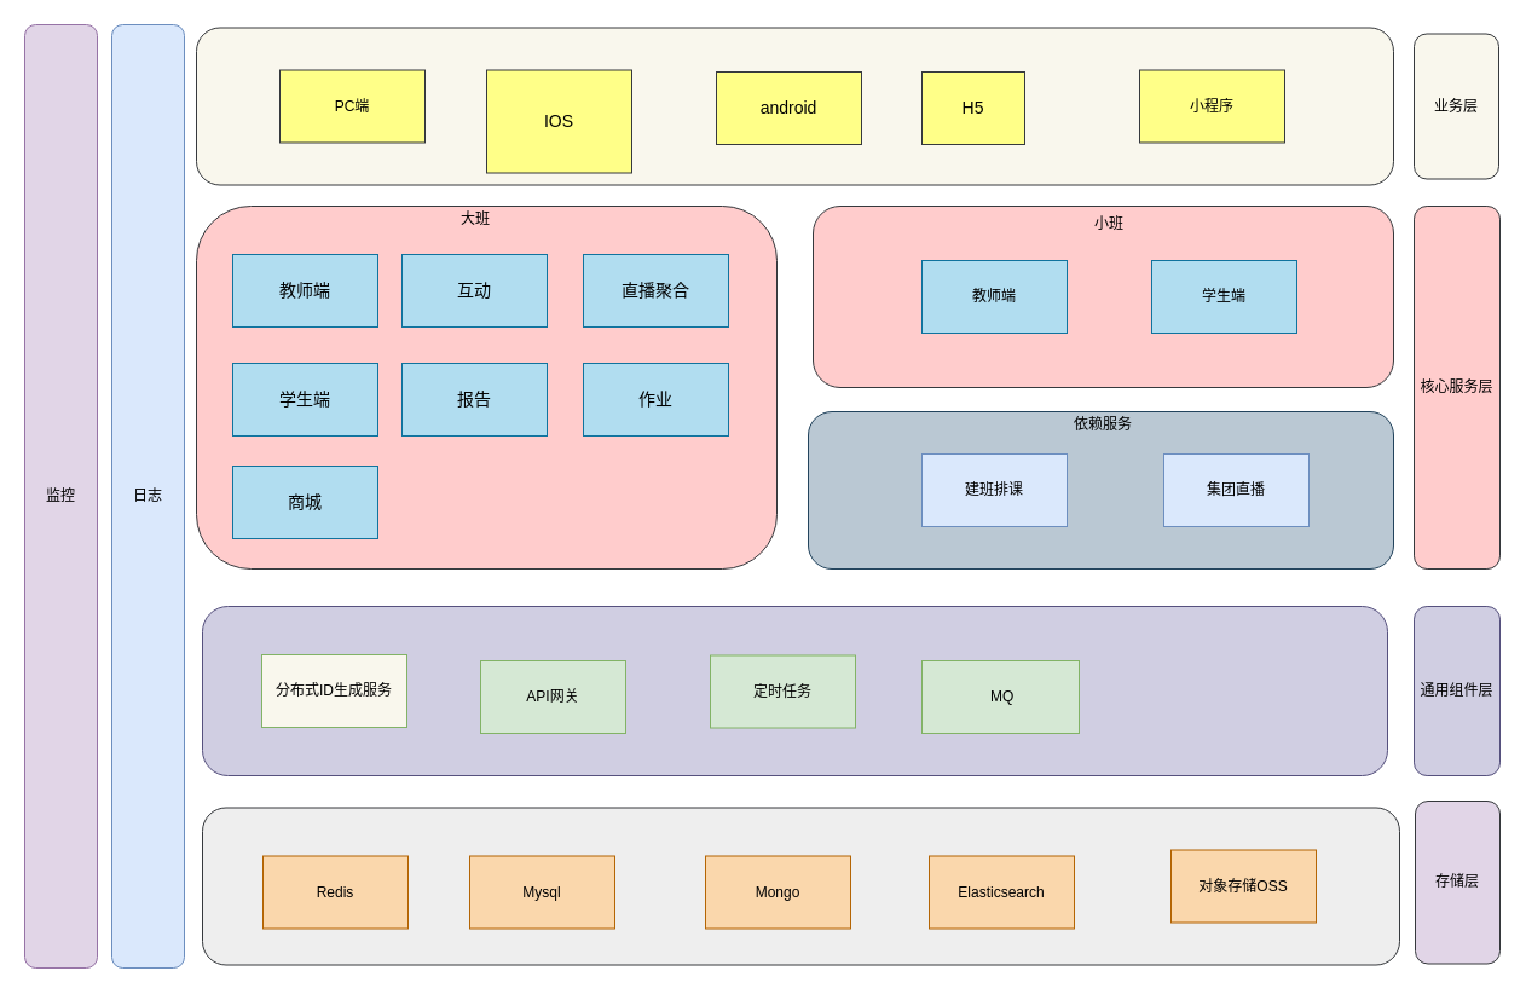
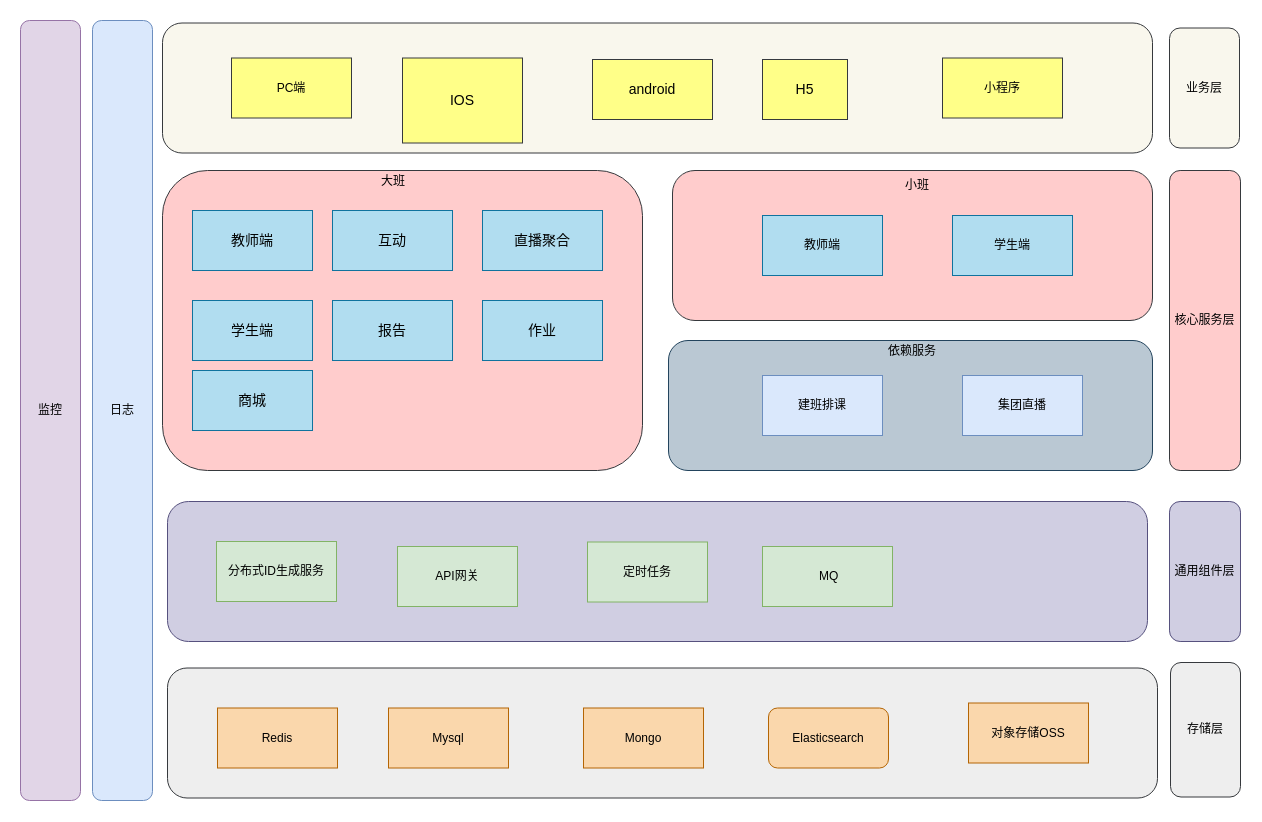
  <mxCell id="0" />
  <mxCell id="1" parent="0" />
  <mxCell id="2" value="" style="rounded=1;whiteSpace=wrap;html=1;fillColor=#d0cee2;strokeColor=#56517e;" vertex="1" parent="1"><mxGeometry x="167" y="501" width="980" height="140" as="geometry" /></mxCell>
  <mxCell id="3" value="" style="rounded=1;whiteSpace=wrap;html=1;fillColor=#eeeeee;strokeColor=#36393d;" vertex="1" parent="1"><mxGeometry x="167" y="667.5" width="990" height="130" as="geometry" /></mxCell>
  <mxCell id="4" value="" style="rounded=1;whiteSpace=wrap;html=1;fillColor=#f9f7ed;strokeColor=#36393d;" vertex="1" parent="1"><mxGeometry x="162" y="22.5" width="990" height="130" as="geometry" /></mxCell>
  <mxCell id="5" value="" style="rounded=1;whiteSpace=wrap;html=1;fillColor=#ffcccc;strokeColor=#36393d;" vertex="1" parent="1"><mxGeometry x="672" y="170" width="480" height="150" as="geometry" /></mxCell>
  <mxCell id="6" value="" style="rounded=1;whiteSpace=wrap;html=1;fillColor=#ffcccc;strokeColor=#36393d;" vertex="1" parent="1"><mxGeometry x="162" y="170" width="480" height="300" as="geometry" /></mxCell>
  <mxCell id="7" value="&lt;span style=&quot;font-size: 14px&quot;&gt;android&lt;/span&gt;" style="rounded=0;whiteSpace=wrap;html=1;fillColor=#ffff88;strokeColor=#36393d;" vertex="1" parent="1"><mxGeometry x="592" y="59" width="120" height="60" as="geometry" /></mxCell>
  <mxCell id="8" value="PC端" style="rounded=0;whiteSpace=wrap;html=1;fillColor=#ffff88;strokeColor=#36393d;" vertex="1" parent="1"><mxGeometry x="231" y="57.5" width="120" height="60" as="geometry" /></mxCell>
  <mxCell id="9" value="&lt;span style=&quot;font-size: 14px&quot;&gt;IOS&lt;/span&gt;" style="rounded=0;whiteSpace=wrap;html=1;fillColor=#ffff88;strokeColor=#36393d;" vertex="1" parent="1"><mxGeometry x="402" y="57.5" width="120" height="85" as="geometry" /></mxCell>
  <mxCell id="10" value="&lt;span style=&quot;font-size: 14px&quot;&gt;H5&lt;/span&gt;" style="rounded=0;whiteSpace=wrap;html=1;fillColor=#ffff88;strokeColor=#36393d;" vertex="1" parent="1"><mxGeometry x="762" y="59" width="85" height="60" as="geometry" /></mxCell>
  <mxCell id="11" value="&lt;span&gt;小程序&lt;/span&gt;" style="rounded=0;whiteSpace=wrap;html=1;fillColor=#ffff88;strokeColor=#36393d;" vertex="1" parent="1"><mxGeometry x="942" y="57.5" width="120" height="60" as="geometry" /></mxCell>
  <mxCell id="12" value="学生端" style="rounded=0;whiteSpace=wrap;html=1;fillColor=#b1ddf0;strokeColor=#10739e;" vertex="1" parent="1"><mxGeometry x="952" y="215" width="120" height="60" as="geometry" /></mxCell>
  <mxCell id="13" value="&lt;span style=&quot;font-size: 14px&quot;&gt;作业&lt;/span&gt;" style="rounded=0;whiteSpace=wrap;html=1;fillColor=#b1ddf0;strokeColor=#10739e;" vertex="1" parent="1"><mxGeometry x="482" y="300" width="120" height="60" as="geometry" /></mxCell>
  <mxCell id="14" value="&lt;span style=&quot;font-size: 14px&quot;&gt;教师端&lt;/span&gt;" style="rounded=0;whiteSpace=wrap;html=1;fillColor=#b1ddf0;strokeColor=#10739e;" vertex="1" parent="1"><mxGeometry x="192" y="210" width="120" height="60" as="geometry" /></mxCell>
- <mxCell id="15" value="&lt;span style=&quot;font-size: 14px&quot;&gt;商城&lt;/span&gt;" style="rounded=0;whiteSpace=wrap;html=1;fillColor=#b1ddf0;strokeColor=#10739e;" vertex="1" parent="1"><mxGeometry x="192" y="385" width="120" height="60" as="geometry" /></mxCell>
+ <mxCell id="15" value="&lt;span style=&quot;font-size: 14px&quot;&gt;商城&lt;/span&gt;" style="rounded=0;whiteSpace=wrap;html=1;fillColor=#b1ddf0;strokeColor=#10739e;" vertex="1" parent="1"><mxGeometry x="192" y="370" width="120" height="60" as="geometry" /></mxCell>
  <mxCell id="16" value="&lt;span style=&quot;font-size: 14px&quot;&gt;报告&lt;/span&gt;" style="rounded=0;whiteSpace=wrap;html=1;fillColor=#b1ddf0;strokeColor=#10739e;" vertex="1" parent="1"><mxGeometry x="332" y="300" width="120" height="60" as="geometry" /></mxCell>
  <mxCell id="17" value="&lt;span style=&quot;font-size: 14px&quot;&gt;学生端&lt;/span&gt;" style="rounded=0;whiteSpace=wrap;html=1;fillColor=#b1ddf0;strokeColor=#10739e;" vertex="1" parent="1"><mxGeometry x="192" y="300" width="120" height="60" as="geometry" /></mxCell>
  <mxCell id="18" value="&lt;span style=&quot;font-size: 14px&quot;&gt;直播聚合&lt;/span&gt;" style="rounded=0;whiteSpace=wrap;html=1;fillColor=#b1ddf0;strokeColor=#10739e;" vertex="1" parent="1"><mxGeometry x="482" y="210" width="120" height="60" as="geometry" /></mxCell>
  <mxCell id="19" value="&lt;span style=&quot;font-size: 14px&quot;&gt;互动&lt;/span&gt;" style="rounded=0;whiteSpace=wrap;html=1;fillColor=#b1ddf0;strokeColor=#10739e;" vertex="1" parent="1"><mxGeometry x="332" y="210" width="120" height="60" as="geometry" /></mxCell>
  <mxCell id="20" value="大班" style="text;html=1;strokeColor=none;fillColor=none;align=center;verticalAlign=middle;whiteSpace=wrap;rounded=0;" vertex="1" parent="1"><mxGeometry x="373" y="171" width="40" height="20" as="geometry" /></mxCell>
  <mxCell id="21" value="" style="rounded=1;whiteSpace=wrap;html=1;fillColor=#bac8d3;strokeColor=#23445d;" vertex="1" parent="1"><mxGeometry x="668" y="340" width="484" height="130" as="geometry" /></mxCell>
  <mxCell id="22" value="小班" style="text;html=1;strokeColor=none;fillColor=none;align=center;verticalAlign=middle;whiteSpace=wrap;rounded=0;" vertex="1" parent="1"><mxGeometry x="897" y="175" width="40" height="20" as="geometry" /></mxCell>
  <mxCell id="23" value="Redis" style="rounded=0;whiteSpace=wrap;html=1;fillColor=#fad7ac;strokeColor=#b46504;" vertex="1" parent="1"><mxGeometry x="217" y="707.5" width="120" height="60" as="geometry" /></mxCell>
  <mxCell id="24" value="Mysql" style="rounded=0;whiteSpace=wrap;html=1;fillColor=#fad7ac;strokeColor=#b46504;" vertex="1" parent="1"><mxGeometry x="388" y="707.5" width="120" height="60" as="geometry" /></mxCell>
  <mxCell id="25" value="&amp;nbsp;MQ" style="rounded=0;whiteSpace=wrap;html=1;fillColor=#d5e8d4;strokeColor=#82b366;" vertex="1" parent="1"><mxGeometry x="762" y="546" width="130" height="60" as="geometry" /></mxCell>
  <mxCell id="26" value="Mongo" style="rounded=0;whiteSpace=wrap;html=1;fillColor=#fad7ac;strokeColor=#b46504;" vertex="1" parent="1"><mxGeometry x="583" y="707.5" width="120" height="60" as="geometry" /></mxCell>
- <mxCell id="27" value="Elasticsearch" style="rounded=0;whiteSpace=wrap;html=1;fillColor=#fad7ac;strokeColor=#b46504;" vertex="1" parent="1"><mxGeometry x="768" y="707.5" width="120" height="60" as="geometry" /></mxCell>
- <mxCell id="28" value="分布式ID生成服务" style="rounded=0;whiteSpace=wrap;html=1;fillColor=#f9f7ed;strokeColor=#82b366;" vertex="1" parent="1"><mxGeometry x="216" y="541" width="120" height="60" as="geometry" /></mxCell>
+ <mxCell id="27" value="Elasticsearch" style="whiteSpace=wrap;html=1;fillColor=#fad7ac;strokeColor=#b46504;rounded=1;" vertex="1" parent="1"><mxGeometry x="768" y="707.5" width="120" height="60" as="geometry" /></mxCell>
+ <mxCell id="28" value="分布式ID生成服务" style="rounded=0;whiteSpace=wrap;html=1;fillColor=#d5e8d4;strokeColor=#82b366;" vertex="1" parent="1"><mxGeometry x="216" y="541" width="120" height="60" as="geometry" /></mxCell>
  <mxCell id="29" value="API网关" style="rounded=0;whiteSpace=wrap;html=1;fillColor=#d5e8d4;strokeColor=#82b366;" vertex="1" parent="1"><mxGeometry x="397" y="546" width="120" height="60" as="geometry" /></mxCell>
  <mxCell id="30" value="定时任务" style="rounded=0;whiteSpace=wrap;html=1;fillColor=#d5e8d4;strokeColor=#82b366;" vertex="1" parent="1"><mxGeometry x="587" y="541.5" width="120" height="60" as="geometry" /></mxCell>
  <mxCell id="31" value="对象存储OSS" style="rounded=0;whiteSpace=wrap;html=1;fillColor=#fad7ac;strokeColor=#b46504;" vertex="1" parent="1"><mxGeometry x="968" y="702.5" width="120" height="60" as="geometry" /></mxCell>
  <mxCell id="32" value="日志" style="rounded=1;whiteSpace=wrap;html=1;fillColor=#dae8fc;strokeColor=#6c8ebf;" vertex="1" parent="1"><mxGeometry x="92" y="20" width="60" height="780" as="geometry" /></mxCell>
  <mxCell id="33" value="监控" style="rounded=1;whiteSpace=wrap;html=1;fillColor=#e1d5e7;strokeColor=#9673a6;" vertex="1" parent="1"><mxGeometry x="20" y="20" width="60" height="780" as="geometry" /></mxCell>
  <mxCell id="34" value="建班排课" style="rounded=0;whiteSpace=wrap;html=1;fillColor=#dae8fc;strokeColor=#6c8ebf;" vertex="1" parent="1"><mxGeometry x="762" y="375" width="120" height="60" as="geometry" /></mxCell>
  <mxCell id="35" value="集团直播" style="rounded=0;whiteSpace=wrap;html=1;fillColor=#dae8fc;strokeColor=#6c8ebf;" vertex="1" parent="1"><mxGeometry x="962" y="375" width="120" height="60" as="geometry" /></mxCell>
  <mxCell id="36" value="依赖服务" style="text;html=1;strokeColor=none;fillColor=none;align=center;verticalAlign=middle;whiteSpace=wrap;rounded=0;" vertex="1" parent="1"><mxGeometry x="882" y="341" width="60" height="20" as="geometry" /></mxCell>
  <mxCell id="37" value="教师端" style="rounded=0;whiteSpace=wrap;html=1;fillColor=#b1ddf0;strokeColor=#10739e;" vertex="1" parent="1"><mxGeometry x="762" y="215" width="120" height="60" as="geometry" /></mxCell>
  <mxCell id="38" value="&lt;span&gt;业务层&lt;/span&gt;" style="rounded=1;whiteSpace=wrap;html=1;fillColor=#f9f7ed;strokeColor=#36393d;" vertex="1" parent="1"><mxGeometry x="1169" y="27.5" width="70" height="120" as="geometry" /></mxCell>
- <mxCell id="39" value="&lt;span&gt;存储层&lt;/span&gt;" style="rounded=1;whiteSpace=wrap;html=1;fillColor=#e1d5e7;strokeColor=#36393d;" vertex="1" parent="1"><mxGeometry x="1170" y="662" width="70" height="134.5" as="geometry" /></mxCell>
+ <mxCell id="39" value="&lt;span&gt;存储层&lt;/span&gt;" style="rounded=1;whiteSpace=wrap;html=1;fillColor=#eeeeee;strokeColor=#36393d;" vertex="1" parent="1"><mxGeometry x="1170" y="662" width="70" height="134.5" as="geometry" /></mxCell>
  <mxCell id="40" value="&lt;span&gt;通用组件层&lt;/span&gt;" style="rounded=1;whiteSpace=wrap;html=1;fillColor=#d0cee2;strokeColor=#56517e;" vertex="1" parent="1"><mxGeometry x="1169" y="501" width="71" height="140" as="geometry" /></mxCell>
  <mxCell id="41" value="&lt;span&gt;核心服务层&lt;/span&gt;" style="rounded=1;whiteSpace=wrap;html=1;fillColor=#ffcccc;strokeColor=#36393d;" vertex="1" parent="1"><mxGeometry x="1169" y="170" width="71" height="300" as="geometry" /></mxCell>
